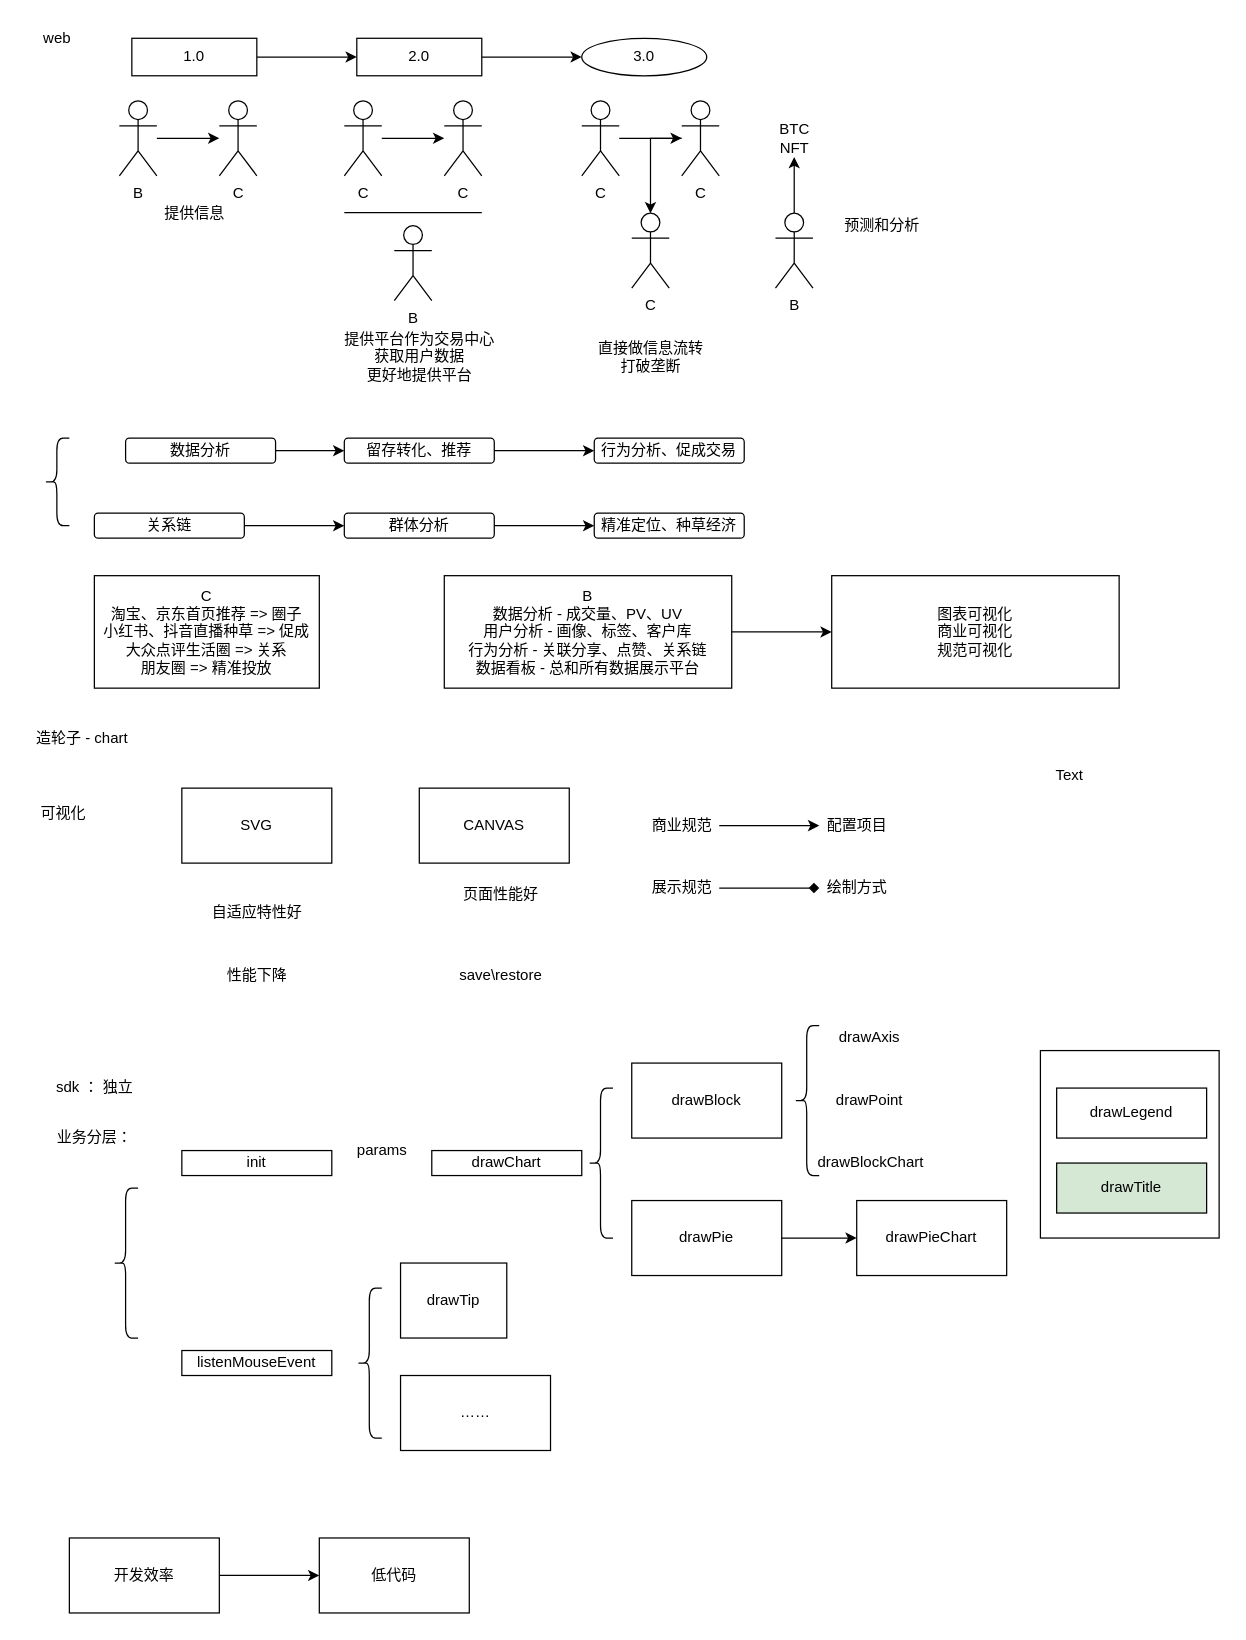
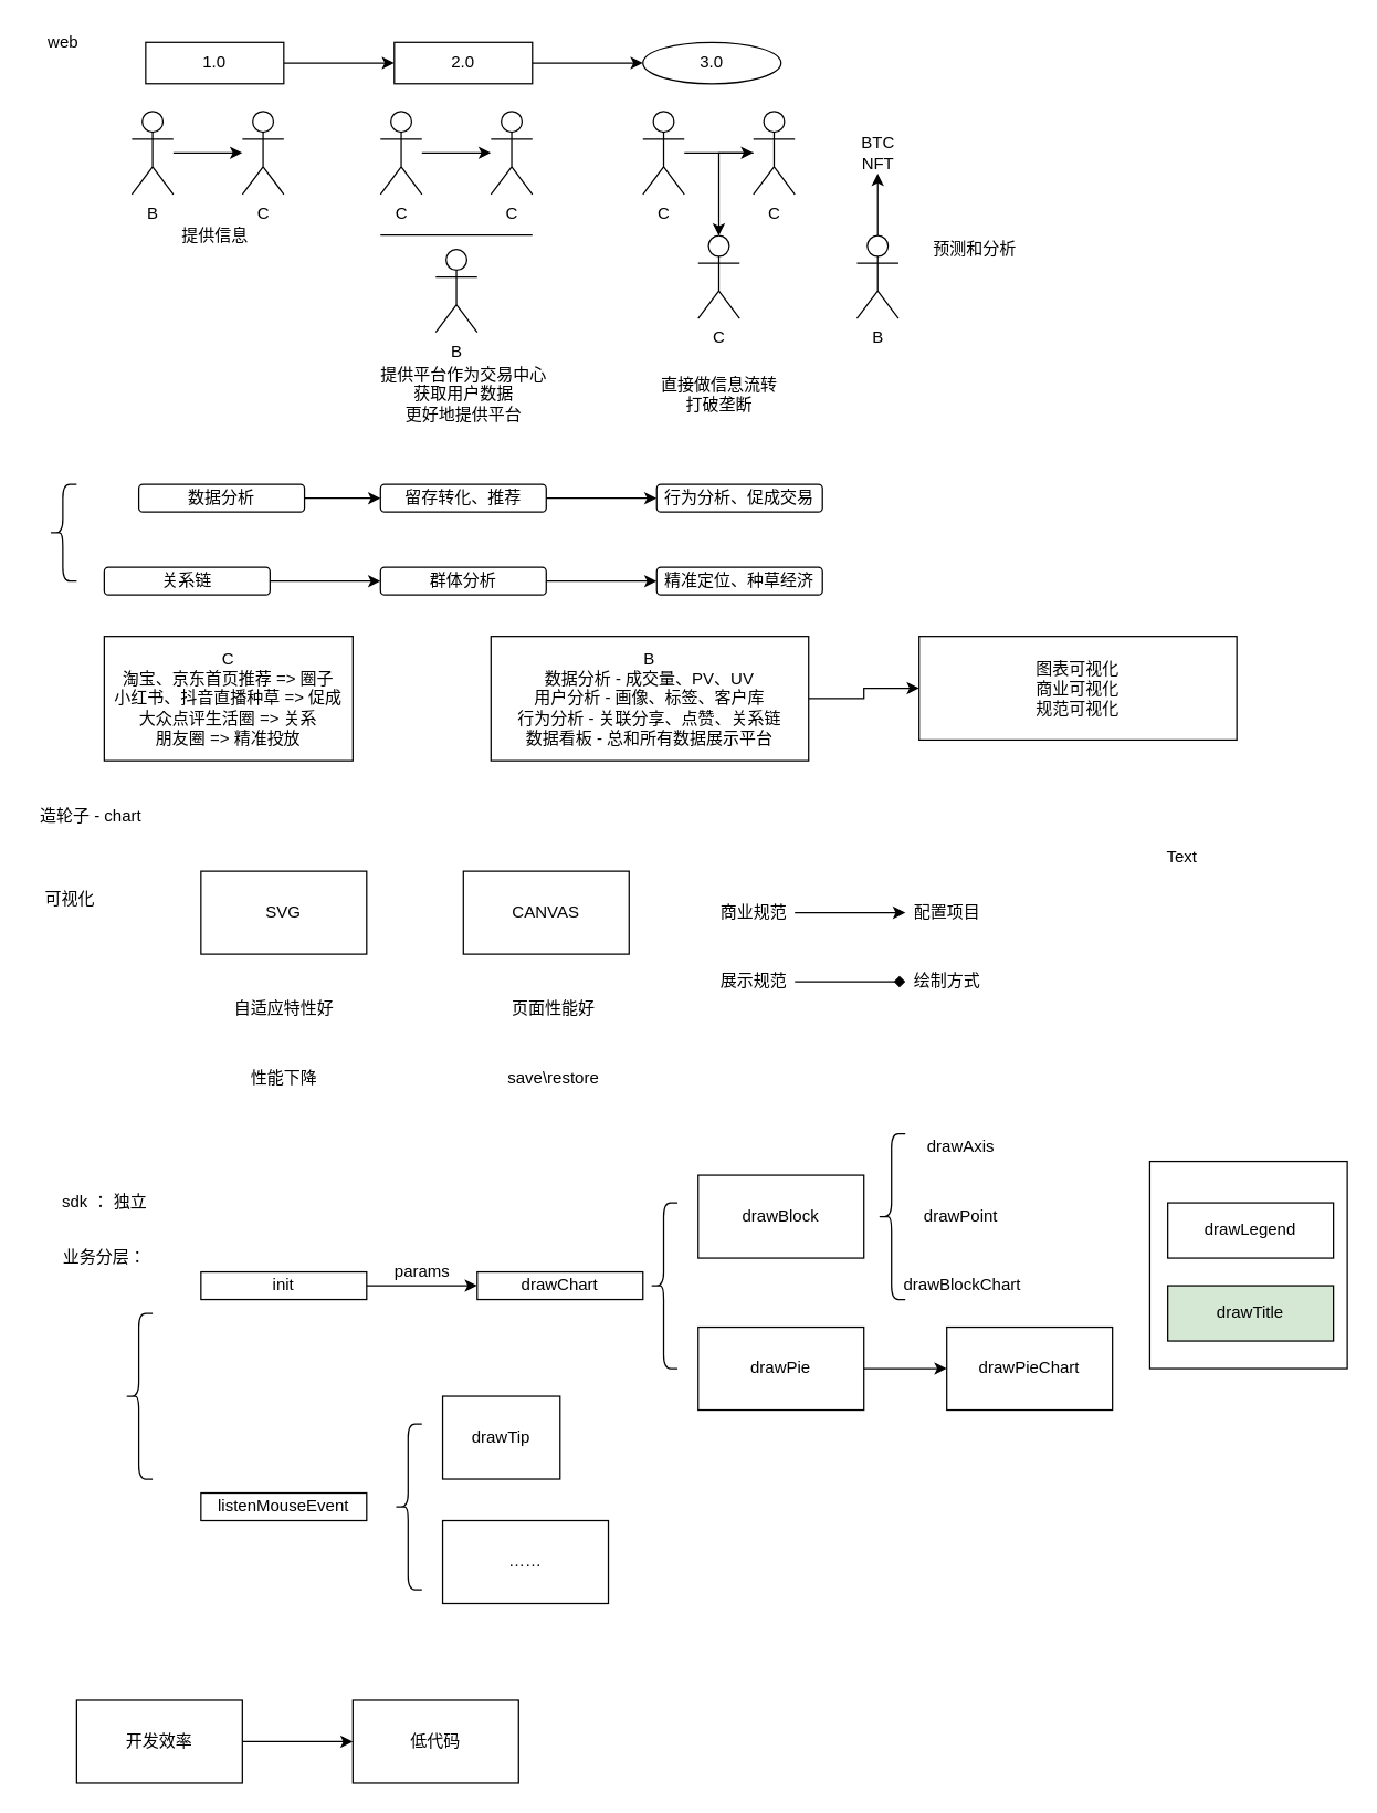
  <mxCell id="0" />
  <mxCell id="1" parent="0" />
  <mxCell id="2" value="" style="rounded=0;whiteSpace=wrap;html=1;" vertex="1" parent="1"><mxGeometry x="832" y="840" width="143" height="150" as="geometry" /></mxCell>
  <mxCell id="3" value="web" style="text;html=1;align=center;verticalAlign=middle;resizable=0;points=[];autosize=1;strokeColor=none;fillColor=none;" vertex="1" parent="1"><mxGeometry x="25" y="20" width="40" height="20" as="geometry" /></mxCell>
  <mxCell id="4" value="" style="edgeStyle=orthogonalEdgeStyle;rounded=0;orthogonalLoop=1;jettySize=auto;html=1;" edge="1" parent="1" source="5" target="7"><mxGeometry relative="1" as="geometry" /></mxCell>
  <mxCell id="5" value="1.0" style="rounded=0;whiteSpace=wrap;html=1;" vertex="1" parent="1"><mxGeometry x="105" y="30" width="100" height="30" as="geometry" /></mxCell>
  <mxCell id="6" value="" style="edgeStyle=orthogonalEdgeStyle;rounded=0;orthogonalLoop=1;jettySize=auto;html=1;" edge="1" parent="1" source="7" target="8"><mxGeometry relative="1" as="geometry" /></mxCell>
  <mxCell id="7" value="2.0" style="rounded=0;whiteSpace=wrap;html=1;" vertex="1" parent="1"><mxGeometry x="285" y="30" width="100" height="30" as="geometry" /></mxCell>
  <mxCell id="8" value="3.0" style="ellipse;whiteSpace=wrap;html=1;" vertex="1" parent="1"><mxGeometry x="465" y="30" width="100" height="30" as="geometry" /></mxCell>
  <mxCell id="9" value="" style="edgeStyle=orthogonalEdgeStyle;rounded=0;orthogonalLoop=1;jettySize=auto;html=1;" edge="1" parent="1" source="10" target="11"><mxGeometry relative="1" as="geometry" /></mxCell>
  <mxCell id="10" value="B" style="shape=umlActor;verticalLabelPosition=bottom;verticalAlign=top;html=1;outlineConnect=0;" vertex="1" parent="1"><mxGeometry x="95" y="80" width="30" height="60" as="geometry" /></mxCell>
  <mxCell id="11" value="C" style="shape=umlActor;verticalLabelPosition=bottom;verticalAlign=top;html=1;outlineConnect=0;" vertex="1" parent="1"><mxGeometry x="175" y="80" width="30" height="60" as="geometry" /></mxCell>
  <mxCell id="12" value="提供信息" style="text;html=1;align=center;verticalAlign=middle;resizable=0;points=[];autosize=1;strokeColor=none;fillColor=none;" vertex="1" parent="1"><mxGeometry x="125" y="160" width="60" height="20" as="geometry" /></mxCell>
  <mxCell id="13" value="" style="edgeStyle=orthogonalEdgeStyle;rounded=0;orthogonalLoop=1;jettySize=auto;html=1;" edge="1" parent="1" source="14" target="15"><mxGeometry relative="1" as="geometry" /></mxCell>
  <mxCell id="14" value="C" style="shape=umlActor;verticalLabelPosition=bottom;verticalAlign=top;html=1;outlineConnect=0;" vertex="1" parent="1"><mxGeometry x="275" y="80" width="30" height="60" as="geometry" /></mxCell>
  <mxCell id="15" value="C" style="shape=umlActor;verticalLabelPosition=bottom;verticalAlign=top;html=1;outlineConnect=0;" vertex="1" parent="1"><mxGeometry x="355" y="80" width="30" height="60" as="geometry" /></mxCell>
  <mxCell id="16" value="" style="endArrow=none;html=1;rounded=0;" edge="1" parent="1"><mxGeometry width="50" height="50" relative="1" as="geometry"><mxPoint x="275" y="169.5" as="sourcePoint" /><mxPoint x="385" y="169.5" as="targetPoint" /></mxGeometry></mxCell>
  <mxCell id="17" value="B" style="shape=umlActor;verticalLabelPosition=bottom;verticalAlign=top;html=1;outlineConnect=0;" vertex="1" parent="1"><mxGeometry x="315" y="180" width="30" height="60" as="geometry" /></mxCell>
  <mxCell id="18" value="提供平台作为交易中心&lt;br&gt;获取用户数据&lt;br&gt;更好地提供平台" style="text;html=1;align=center;verticalAlign=middle;resizable=0;points=[];autosize=1;strokeColor=none;fillColor=none;" vertex="1" parent="1"><mxGeometry x="265" y="260" width="140" height="50" as="geometry" /></mxCell>
  <mxCell id="19" value="" style="edgeStyle=orthogonalEdgeStyle;rounded=0;orthogonalLoop=1;jettySize=auto;html=1;" edge="1" parent="1" source="20" target="22"><mxGeometry relative="1" as="geometry" /></mxCell>
  <mxCell id="20" value="C" style="shape=umlActor;verticalLabelPosition=bottom;verticalAlign=top;html=1;outlineConnect=0;" vertex="1" parent="1"><mxGeometry x="465" y="80" width="30" height="60" as="geometry" /></mxCell>
  <mxCell id="21" value="" style="edgeStyle=orthogonalEdgeStyle;rounded=0;orthogonalLoop=1;jettySize=auto;html=1;" edge="1" parent="1" source="22" target="23"><mxGeometry relative="1" as="geometry" /></mxCell>
  <mxCell id="22" value="C" style="shape=umlActor;verticalLabelPosition=bottom;verticalAlign=top;html=1;outlineConnect=0;" vertex="1" parent="1"><mxGeometry x="545" y="80" width="30" height="60" as="geometry" /></mxCell>
  <mxCell id="23" value="C" style="shape=umlActor;verticalLabelPosition=bottom;verticalAlign=top;html=1;outlineConnect=0;" vertex="1" parent="1"><mxGeometry x="505" y="170" width="30" height="60" as="geometry" /></mxCell>
  <mxCell id="24" value="直接做信息流转&lt;br&gt;打破垄断" style="text;html=1;align=center;verticalAlign=middle;resizable=0;points=[];autosize=1;strokeColor=none;fillColor=none;" vertex="1" parent="1"><mxGeometry x="470" y="270" width="100" height="30" as="geometry" /></mxCell>
  <mxCell id="25" value="BTC&lt;br&gt;NFT" style="text;html=1;align=center;verticalAlign=middle;resizable=0;points=[];autosize=1;strokeColor=none;fillColor=none;" vertex="1" parent="1"><mxGeometry x="615" y="95" width="40" height="30" as="geometry" /></mxCell>
  <mxCell id="26" value="" style="edgeStyle=orthogonalEdgeStyle;rounded=0;orthogonalLoop=1;jettySize=auto;html=1;" edge="1" parent="1" source="27" target="25"><mxGeometry relative="1" as="geometry" /></mxCell>
  <mxCell id="27" value="B" style="shape=umlActor;verticalLabelPosition=bottom;verticalAlign=top;html=1;outlineConnect=0;" vertex="1" parent="1"><mxGeometry x="620" y="170" width="30" height="60" as="geometry" /></mxCell>
  <mxCell id="28" value="预测和分析" style="text;html=1;align=center;verticalAlign=middle;resizable=0;points=[];autosize=1;strokeColor=none;fillColor=none;" vertex="1" parent="1"><mxGeometry x="665" y="170" width="80" height="20" as="geometry" /></mxCell>
  <mxCell id="29" value="" style="edgeStyle=orthogonalEdgeStyle;rounded=0;orthogonalLoop=1;jettySize=auto;html=1;" edge="1" parent="1" source="30" target="32"><mxGeometry relative="1" as="geometry" /></mxCell>
  <mxCell id="30" value="数据分析" style="rounded=1;whiteSpace=wrap;html=1;" vertex="1" parent="1"><mxGeometry x="100" y="350" width="120" height="20" as="geometry" /></mxCell>
  <mxCell id="31" value="" style="edgeStyle=orthogonalEdgeStyle;rounded=0;orthogonalLoop=1;jettySize=auto;html=1;" edge="1" parent="1" source="32" target="33"><mxGeometry relative="1" as="geometry" /></mxCell>
  <mxCell id="32" value="留存转化、推荐" style="rounded=1;whiteSpace=wrap;html=1;" vertex="1" parent="1"><mxGeometry x="275" y="350" width="120" height="20" as="geometry" /></mxCell>
  <mxCell id="33" value="行为分析、促成交易" style="rounded=1;whiteSpace=wrap;html=1;" vertex="1" parent="1"><mxGeometry x="475" y="350" width="120" height="20" as="geometry" /></mxCell>
  <mxCell id="34" value="" style="edgeStyle=orthogonalEdgeStyle;rounded=0;orthogonalLoop=1;jettySize=auto;html=1;" edge="1" parent="1" source="35" target="37"><mxGeometry relative="1" as="geometry" /></mxCell>
  <mxCell id="35" value="关系链" style="rounded=1;whiteSpace=wrap;html=1;" vertex="1" parent="1"><mxGeometry x="75" y="410" width="120" height="20" as="geometry" /></mxCell>
  <mxCell id="36" value="" style="edgeStyle=orthogonalEdgeStyle;rounded=0;orthogonalLoop=1;jettySize=auto;html=1;" edge="1" parent="1" source="37" target="38"><mxGeometry relative="1" as="geometry" /></mxCell>
  <mxCell id="37" value="群体分析" style="rounded=1;whiteSpace=wrap;html=1;" vertex="1" parent="1"><mxGeometry x="275" y="410" width="120" height="20" as="geometry" /></mxCell>
  <mxCell id="38" value="精准定位、种草经济" style="rounded=1;whiteSpace=wrap;html=1;" vertex="1" parent="1"><mxGeometry x="475" y="410" width="120" height="20" as="geometry" /></mxCell>
  <mxCell id="39" value="" style="shape=curlyBracket;whiteSpace=wrap;html=1;rounded=1;" vertex="1" parent="1"><mxGeometry x="35" y="350" width="20" height="70" as="geometry" /></mxCell>
  <mxCell id="40" value="C&lt;br&gt;淘宝、京东首页推荐 =&amp;gt; 圈子&lt;br&gt;小红书、抖音直播种草 =&amp;gt; 促成&lt;br&gt;大众点评生活圈 =&amp;gt; 关系&lt;br&gt;朋友圈 =&amp;gt; 精准投放" style="rounded=0;whiteSpace=wrap;html=1;" vertex="1" parent="1"><mxGeometry x="75" y="460" width="180" height="90" as="geometry" /></mxCell>
  <mxCell id="41" value="" style="edgeStyle=orthogonalEdgeStyle;rounded=0;orthogonalLoop=1;jettySize=auto;html=1;" edge="1" parent="1" source="42" target="43"><mxGeometry relative="1" as="geometry" /></mxCell>
  <mxCell id="42" value="B&lt;br&gt;数据分析 - 成交量、PV、UV&lt;br&gt;用户分析 - 画像、标签、客户库&lt;br&gt;行为分析 - 关联分享、点赞、关系链&lt;br&gt;数据看板 - 总和所有数据展示平台" style="rounded=0;whiteSpace=wrap;html=1;" vertex="1" parent="1"><mxGeometry x="355" y="460" width="230" height="90" as="geometry" /></mxCell>
- <mxCell id="43" value="图表可视化&lt;br&gt;商业可视化&lt;br&gt;规范可视化" style="rounded=0;whiteSpace=wrap;html=1;" vertex="1" parent="1"><mxGeometry x="665" y="460" width="230" height="90" as="geometry" /></mxCell>
+ <mxCell id="43" value="图表可视化&lt;br&gt;商业可视化&lt;br&gt;规范可视化" style="rounded=0;whiteSpace=wrap;html=1;" vertex="1" parent="1"><mxGeometry x="665" y="460" width="230" height="75" as="geometry" /></mxCell>
  <mxCell id="44" value="造轮子 - chart" style="text;html=1;align=center;verticalAlign=middle;resizable=0;points=[];autosize=1;strokeColor=none;fillColor=none;" vertex="1" parent="1"><mxGeometry x="20" y="580" width="90" height="20" as="geometry" /></mxCell>
  <mxCell id="45" value="可视化" style="text;html=1;align=center;verticalAlign=middle;resizable=0;points=[];autosize=1;strokeColor=none;fillColor=none;" vertex="1" parent="1"><mxGeometry x="25" y="640" width="50" height="20" as="geometry" /></mxCell>
  <mxCell id="46" value="SVG" style="rounded=0;whiteSpace=wrap;html=1;" vertex="1" parent="1"><mxGeometry x="145" y="630" width="120" height="60" as="geometry" /></mxCell>
  <mxCell id="47" value="CANVAS" style="rounded=0;whiteSpace=wrap;html=1;" vertex="1" parent="1"><mxGeometry x="335" y="630" width="120" height="60" as="geometry" /></mxCell>
  <mxCell id="48" value="自适应特性好" style="text;html=1;align=center;verticalAlign=middle;resizable=0;points=[];autosize=1;strokeColor=none;fillColor=none;" vertex="1" parent="1"><mxGeometry x="160" y="720" width="90" height="20" as="geometry" /></mxCell>
  <mxCell id="49" value="性能下降" style="text;html=1;align=center;verticalAlign=middle;resizable=0;points=[];autosize=1;strokeColor=none;fillColor=none;" vertex="1" parent="1"><mxGeometry x="175" y="770" width="60" height="20" as="geometry" /></mxCell>
- <mxCell id="50" value="页面性能好" style="text;html=1;align=center;verticalAlign=middle;resizable=0;points=[];autosize=1;strokeColor=none;fillColor=none;" vertex="1" parent="1"><mxGeometry x="360" y="705" width="80" height="20" as="geometry" /></mxCell>
+ <mxCell id="50" value="页面性能好" style="text;html=1;align=center;verticalAlign=middle;resizable=0;points=[];autosize=1;strokeColor=none;fillColor=none;" vertex="1" parent="1"><mxGeometry x="360" y="720" width="80" height="20" as="geometry" /></mxCell>
  <mxCell id="51" value="save\restore" style="text;html=1;align=center;verticalAlign=middle;resizable=0;points=[];autosize=1;strokeColor=none;fillColor=none;" vertex="1" parent="1"><mxGeometry x="360" y="770" width="80" height="20" as="geometry" /></mxCell>
  <mxCell id="52" value="" style="edgeStyle=orthogonalEdgeStyle;rounded=0;orthogonalLoop=1;jettySize=auto;html=1;" edge="1" parent="1" source="53" target="54"><mxGeometry relative="1" as="geometry" /></mxCell>
  <mxCell id="53" value="商业规范" style="text;html=1;align=center;verticalAlign=middle;resizable=0;points=[];autosize=1;strokeColor=none;fillColor=none;" vertex="1" parent="1"><mxGeometry x="515" y="650" width="60" height="20" as="geometry" /></mxCell>
  <mxCell id="54" value="配置项目" style="text;html=1;align=center;verticalAlign=middle;resizable=0;points=[];autosize=1;strokeColor=none;fillColor=none;" vertex="1" parent="1"><mxGeometry x="655" y="650" width="60" height="20" as="geometry" /></mxCell>
  <mxCell id="55" value="" style="edgeStyle=orthogonalEdgeStyle;rounded=0;orthogonalLoop=1;jettySize=auto;html=1;endArrow=diamond;" edge="1" parent="1" source="56" target="57"><mxGeometry relative="1" as="geometry" /></mxCell>
  <mxCell id="56" value="展示规范" style="text;html=1;align=center;verticalAlign=middle;resizable=0;points=[];autosize=1;strokeColor=none;fillColor=none;" vertex="1" parent="1"><mxGeometry x="515" y="700" width="60" height="20" as="geometry" /></mxCell>
  <mxCell id="57" value="绘制方式" style="text;html=1;align=center;verticalAlign=middle;resizable=0;points=[];autosize=1;strokeColor=none;fillColor=none;" vertex="1" parent="1"><mxGeometry x="655" y="700" width="60" height="20" as="geometry" /></mxCell>
  <mxCell id="58" value="sdk ： 独立" style="text;html=1;align=center;verticalAlign=middle;resizable=0;points=[];autosize=1;strokeColor=none;fillColor=none;" vertex="1" parent="1"><mxGeometry x="35" y="860" width="80" height="20" as="geometry" /></mxCell>
  <mxCell id="59" value="业务分层：" style="text;html=1;align=center;verticalAlign=middle;resizable=0;points=[];autosize=1;strokeColor=none;fillColor=none;" vertex="1" parent="1"><mxGeometry x="35" y="900" width="80" height="20" as="geometry" /></mxCell>
+ <mxCell id="60" value="" style="edgeStyle=orthogonalEdgeStyle;rounded=0;orthogonalLoop=1;jettySize=auto;html=1;" edge="1" parent="1" source="61" target="62"><mxGeometry relative="1" as="geometry" /></mxCell>
  <mxCell id="61" value="init" style="rounded=0;whiteSpace=wrap;html=1;" vertex="1" parent="1"><mxGeometry x="145" y="920" width="120" height="20" as="geometry" /></mxCell>
  <mxCell id="62" value="drawChart" style="rounded=0;whiteSpace=wrap;html=1;" vertex="1" parent="1"><mxGeometry x="345" y="920" width="120" height="20" as="geometry" /></mxCell>
  <mxCell id="63" value="params&lt;br&gt;" style="text;html=1;align=center;verticalAlign=middle;resizable=0;points=[];autosize=1;strokeColor=none;fillColor=none;" vertex="1" parent="1"><mxGeometry x="275" y="910" width="60" height="20" as="geometry" /></mxCell>
  <mxCell id="64" value="" style="shape=curlyBracket;whiteSpace=wrap;html=1;rounded=1;" vertex="1" parent="1"><mxGeometry x="470" y="870" width="20" height="120" as="geometry" /></mxCell>
  <mxCell id="65" value="drawBlock" style="whiteSpace=wrap;html=1;" vertex="1" parent="1"><mxGeometry x="505" y="850" width="120" height="60" as="geometry" /></mxCell>
  <mxCell id="66" value="" style="edgeStyle=orthogonalEdgeStyle;rounded=0;orthogonalLoop=1;jettySize=auto;html=1;" edge="1" parent="1" source="67" target="72"><mxGeometry relative="1" as="geometry" /></mxCell>
  <mxCell id="67" value="drawPie" style="whiteSpace=wrap;html=1;" vertex="1" parent="1"><mxGeometry x="505" y="960" width="120" height="60" as="geometry" /></mxCell>
  <mxCell id="68" value="" style="shape=curlyBracket;whiteSpace=wrap;html=1;rounded=1;" vertex="1" parent="1"><mxGeometry x="635" y="820" width="20" height="120" as="geometry" /></mxCell>
  <mxCell id="69" value="drawAxis" style="text;html=1;align=center;verticalAlign=middle;resizable=0;points=[];autosize=1;strokeColor=none;fillColor=none;" vertex="1" parent="1"><mxGeometry x="665" y="820" width="60" height="20" as="geometry" /></mxCell>
  <mxCell id="70" value="drawPoint" style="text;html=1;align=center;verticalAlign=middle;resizable=0;points=[];autosize=1;strokeColor=none;fillColor=none;" vertex="1" parent="1"><mxGeometry x="660" y="870" width="70" height="20" as="geometry" /></mxCell>
  <mxCell id="71" value="drawBlockChart" style="text;html=1;align=center;verticalAlign=middle;resizable=0;points=[];autosize=1;strokeColor=none;fillColor=none;" vertex="1" parent="1"><mxGeometry x="646" y="920" width="100" height="20" as="geometry" /></mxCell>
  <mxCell id="72" value="drawPieChart" style="whiteSpace=wrap;html=1;" vertex="1" parent="1"><mxGeometry x="685" y="960" width="120" height="60" as="geometry" /></mxCell>
  <mxCell id="73" value="drawLegend" style="rounded=0;whiteSpace=wrap;html=1;" vertex="1" parent="1"><mxGeometry x="845" y="870" width="120" height="40" as="geometry" /></mxCell>
  <mxCell id="74" value="drawTitle" style="rounded=0;whiteSpace=wrap;html=1;fillColor=#d5e8d4;" vertex="1" parent="1"><mxGeometry x="845" y="930" width="120" height="40" as="geometry" /></mxCell>
  <mxCell id="75" value="listenMouseEvent" style="rounded=0;whiteSpace=wrap;html=1;" vertex="1" parent="1"><mxGeometry x="145" y="1080" width="120" height="20" as="geometry" /></mxCell>
  <mxCell id="76" value="" style="shape=curlyBracket;whiteSpace=wrap;html=1;rounded=1;" vertex="1" parent="1"><mxGeometry x="285" y="1030" width="20" height="120" as="geometry" /></mxCell>
  <mxCell id="77" value="drawTip" style="whiteSpace=wrap;html=1;" vertex="1" parent="1"><mxGeometry x="320" y="1010" width="85" height="60" as="geometry" /></mxCell>
  <mxCell id="78" value="……" style="whiteSpace=wrap;html=1;" vertex="1" parent="1"><mxGeometry x="320" y="1100" width="120" height="60" as="geometry" /></mxCell>
  <mxCell id="79" value="" style="shape=curlyBracket;whiteSpace=wrap;html=1;rounded=1;" vertex="1" parent="1"><mxGeometry x="90" y="950" width="20" height="120" as="geometry" /></mxCell>
  <mxCell id="80" value="" style="edgeStyle=orthogonalEdgeStyle;rounded=0;orthogonalLoop=1;jettySize=auto;html=1;" edge="1" parent="1" source="81" target="82"><mxGeometry relative="1" as="geometry" /></mxCell>
  <mxCell id="81" value="开发效率" style="whiteSpace=wrap;html=1;" vertex="1" parent="1"><mxGeometry x="55" y="1230" width="120" height="60" as="geometry" /></mxCell>
  <mxCell id="82" value="低代码" style="whiteSpace=wrap;html=1;" vertex="1" parent="1"><mxGeometry x="255" y="1230" width="120" height="60" as="geometry" /></mxCell>
  <mxCell id="83" value="Text" style="text;html=1;align=center;verticalAlign=middle;resizable=0;points=[];autosize=1;strokeColor=none;fillColor=none;" vertex="1" parent="1"><mxGeometry x="835" y="610" width="40" height="20" as="geometry" /></mxCell>
